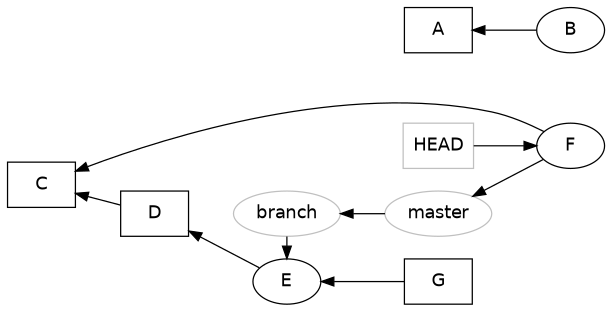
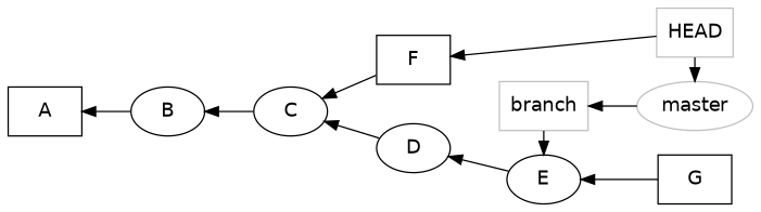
  digraph {
    fontname="DejaVu Sans"
    rankdir=RL
    node [fontname="DejaVu Sans"]
    edge [fontname="DejaVu Sans"]
    E
-   branch [color=grey rank=3 shape=ellipse]
+   branch [color=grey rank=3 shape=box]
    G [shape=box]
    master [color=grey rank=3 shape=ellipse]
    HEAD [color=grey rank=3 shape=box]
-   D [shape=box]
-   F
-   C [shape=box]
+   D
+   F [shape=box]
+   C
    B
    A [shape=box]
    subgraph sub_1 {
      rank=same
      E
      branch
    }
    subgraph sub_2 {
      rank=same
      G
      master
      HEAD
    }
    E -> D
    branch -> E
    G -> E
    master -> branch
-   F -> master
+   HEAD -> master
    HEAD -> F
    D -> C
    F -> C
+   C -> B
    B -> A
  }
